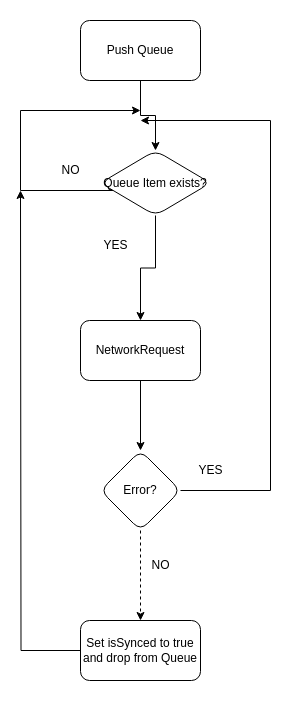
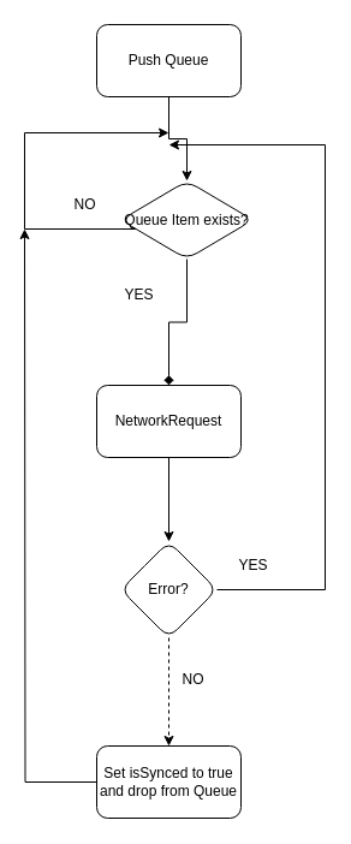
  <mxCell id="0" />
  <mxCell id="1" parent="0" />
  <mxCell id="2" value="" style="edgeStyle=orthogonalEdgeStyle;rounded=0;orthogonalLoop=1;jettySize=auto;html=1;" edge="1" parent="1" source="3" target="6"><mxGeometry relative="1" as="geometry" /></mxCell>
  <mxCell id="3" value="Push Queue" style="rounded=1;whiteSpace=wrap;html=1;" vertex="1" parent="1"><mxGeometry x="80" y="20" width="120" height="60" as="geometry" /></mxCell>
  <mxCell id="4" style="edgeStyle=orthogonalEdgeStyle;rounded=0;orthogonalLoop=1;jettySize=auto;html=1;" edge="1" parent="1" source="6"><mxGeometry relative="1" as="geometry"><mxPoint x="140" y="110" as="targetPoint" /><Array as="points"><mxPoint x="20" y="190" /><mxPoint x="20" y="110" /></Array></mxGeometry></mxCell>
- <mxCell id="5" value="" style="edgeStyle=orthogonalEdgeStyle;rounded=0;orthogonalLoop=1;jettySize=auto;html=1;" edge="1" parent="1" source="6" target="9"><mxGeometry relative="1" as="geometry" /></mxCell>
+ <mxCell id="5" value="" style="edgeStyle=orthogonalEdgeStyle;rounded=0;orthogonalLoop=1;jettySize=auto;html=1;endArrow=diamond;" edge="1" parent="1" source="6" target="9"><mxGeometry relative="1" as="geometry" /></mxCell>
  <mxCell id="6" value="Queue Item exists?" style="rhombus;whiteSpace=wrap;html=1;rounded=1;" vertex="1" parent="1"><mxGeometry x="100" y="150" width="110" height="65" as="geometry" /></mxCell>
  <mxCell id="7" value="NO" style="text;html=1;align=center;verticalAlign=middle;resizable=0;points=[];autosize=1;strokeColor=none;fillColor=none;" vertex="1" parent="1"><mxGeometry x="50" y="155" width="40" height="30" as="geometry" /></mxCell>
  <mxCell id="8" value="" style="edgeStyle=orthogonalEdgeStyle;rounded=0;orthogonalLoop=1;jettySize=auto;html=1;" edge="1" parent="1" source="9" target="12"><mxGeometry relative="1" as="geometry" /></mxCell>
  <mxCell id="9" value="NetworkRequest" style="rounded=1;whiteSpace=wrap;html=1;" vertex="1" parent="1"><mxGeometry x="80" y="320" width="120" height="60" as="geometry" /></mxCell>
  <mxCell id="10" style="edgeStyle=orthogonalEdgeStyle;rounded=0;orthogonalLoop=1;jettySize=auto;html=1;" edge="1" parent="1" source="12"><mxGeometry relative="1" as="geometry"><mxPoint x="140" y="120" as="targetPoint" /><Array as="points"><mxPoint x="270" y="490" /><mxPoint x="270" y="120" /></Array></mxGeometry></mxCell>
  <mxCell id="11" value="" style="edgeStyle=orthogonalEdgeStyle;rounded=0;orthogonalLoop=1;jettySize=auto;html=1;dashed=1;" edge="1" parent="1" source="12" target="14"><mxGeometry relative="1" as="geometry" /></mxCell>
  <mxCell id="12" value="Error?" style="rhombus;whiteSpace=wrap;html=1;rounded=1;" vertex="1" parent="1"><mxGeometry x="100" y="450" width="80" height="80" as="geometry" /></mxCell>
  <mxCell id="13" style="edgeStyle=orthogonalEdgeStyle;rounded=0;orthogonalLoop=1;jettySize=auto;html=1;" edge="1" parent="1" source="14"><mxGeometry relative="1" as="geometry"><mxPoint x="20" y="190" as="targetPoint" /></mxGeometry></mxCell>
  <mxCell id="14" value="Set isSynced to true and drop from Queue" style="whiteSpace=wrap;html=1;rounded=1;" vertex="1" parent="1"><mxGeometry x="80" y="620" width="120" height="60" as="geometry" /></mxCell>
  <mxCell id="15" value="YES" style="text;html=1;align=center;verticalAlign=middle;resizable=0;points=[];autosize=1;strokeColor=none;fillColor=none;" vertex="1" parent="1"><mxGeometry x="185" y="455" width="50" height="30" as="geometry" /></mxCell>
  <mxCell id="16" value="NO" style="text;html=1;align=center;verticalAlign=middle;resizable=0;points=[];autosize=1;strokeColor=none;fillColor=none;" vertex="1" parent="1"><mxGeometry x="140" y="550" width="40" height="30" as="geometry" /></mxCell>
  <mxCell id="17" value="YES" style="text;html=1;align=center;verticalAlign=middle;resizable=0;points=[];autosize=1;strokeColor=none;fillColor=none;" vertex="1" parent="1"><mxGeometry x="90" y="230" width="50" height="30" as="geometry" /></mxCell>
